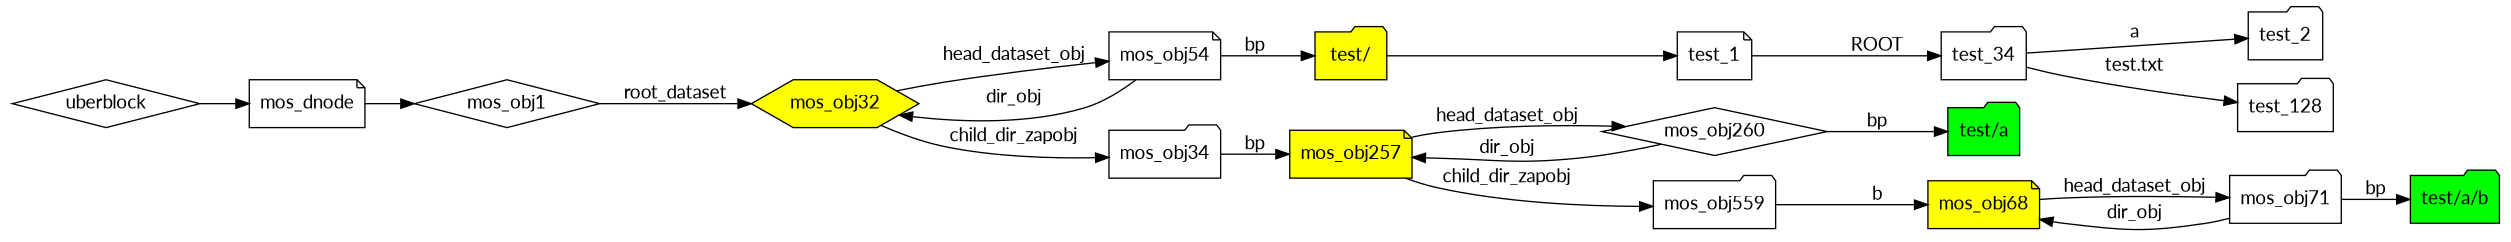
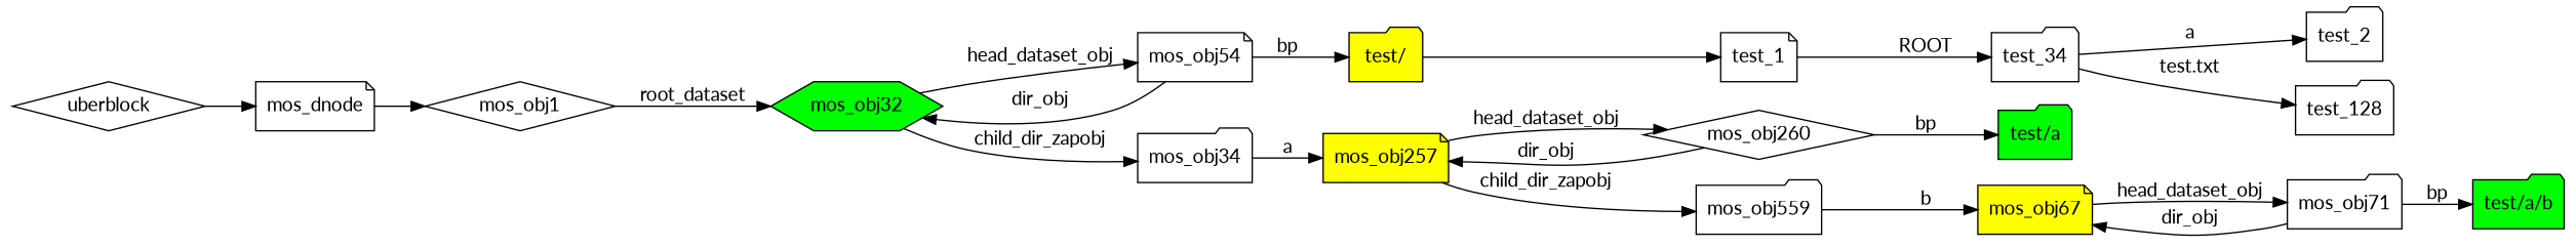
  digraph {
    fontname=Lato
    rankdir=LR
    node [fontname=Lato shape=folder]
    edge [fontname=Lato]
    uberblock [shape=diamond]
    mos_dnode [shape=note]
    mos_obj1 [shape=diamond]
-   mos_obj32 [fillcolor=yellow shape=hexagon style=filled]
+   mos_obj32 [fillcolor=green shape=hexagon style=filled]
    mos_obj54 [shape=note]
    mos_obj34
    n7 [fillcolor=yellow label="test/" style=filled]
    mos_obj257 [fillcolor=yellow shape=note style=filled]
    test_1 [shape=note]
    mos_obj260 [shape=diamond]
    n11 [label=mos_obj559]
    n12 [fillcolor=green label="test/a" style=filled]
-   mos_obj68 [fillcolor=yellow shape=note style=filled]
+   mos_obj68 [fillcolor=yellow shape=note style=filled label=mos_obj67]
    test_34
    mos_obj71
    n16 [fillcolor=green label="test/a/b" style=filled]
    test_2
    test_128
    uberblock -> mos_dnode
    mos_dnode -> mos_obj1
    mos_obj1 -> mos_obj32 [label=root_dataset]
    mos_obj32 -> mos_obj54 [label=head_dataset_obj]
    mos_obj32 -> mos_obj34 [label=child_dir_zapobj]
    mos_obj54 -> mos_obj32 [label=dir_obj]
    mos_obj54 -> n7 [label=bp]
-   mos_obj34 -> mos_obj257 [label=bp]
+   mos_obj34 -> mos_obj257 [label=a]
    n7 -> test_1
    mos_obj257 -> mos_obj260 [label=head_dataset_obj]
    mos_obj257 -> n11 [label=child_dir_zapobj]
    test_1 -> test_34 [label=ROOT]
    mos_obj260 -> mos_obj257 [label=dir_obj]
    mos_obj260 -> n12 [label=bp]
    n11 -> mos_obj68 [label=b]
    mos_obj68 -> mos_obj71 [label=head_dataset_obj]
    test_34 -> test_2 [label=a]
    test_34 -> test_128 [label="test.txt"]
    mos_obj71 -> mos_obj68 [label=dir_obj]
    mos_obj71 -> n16 [label=bp]
  }
